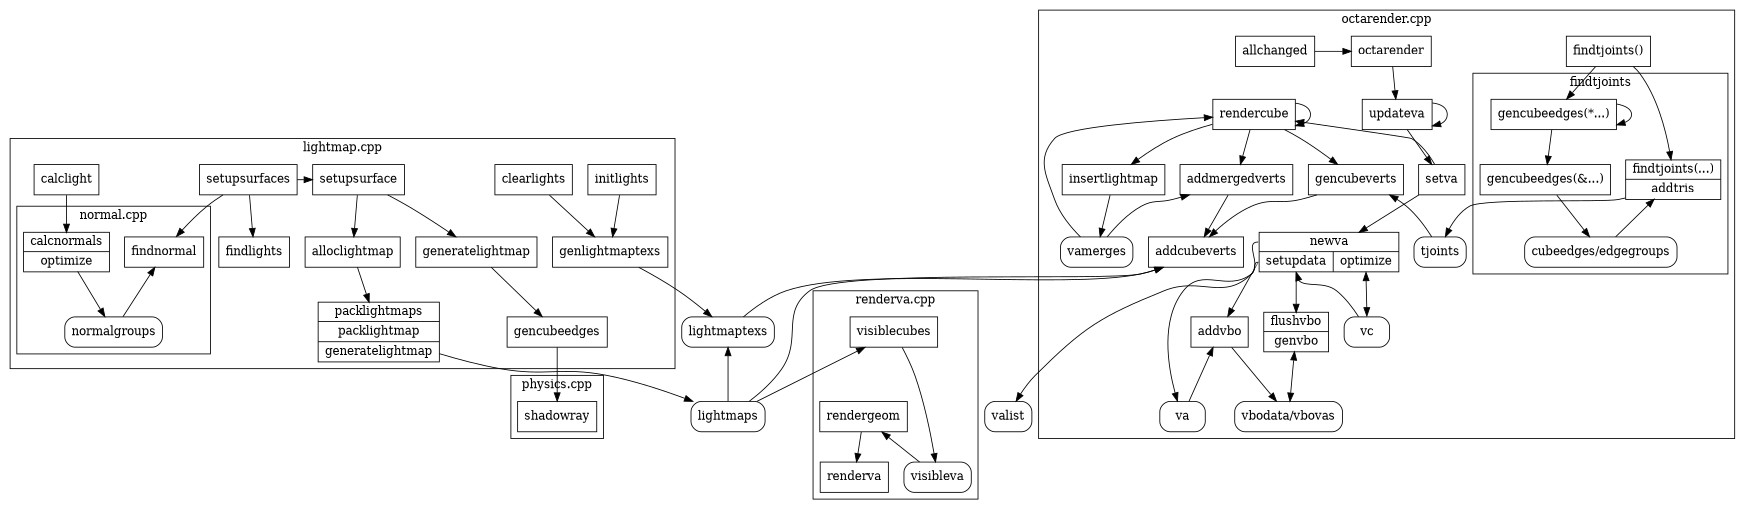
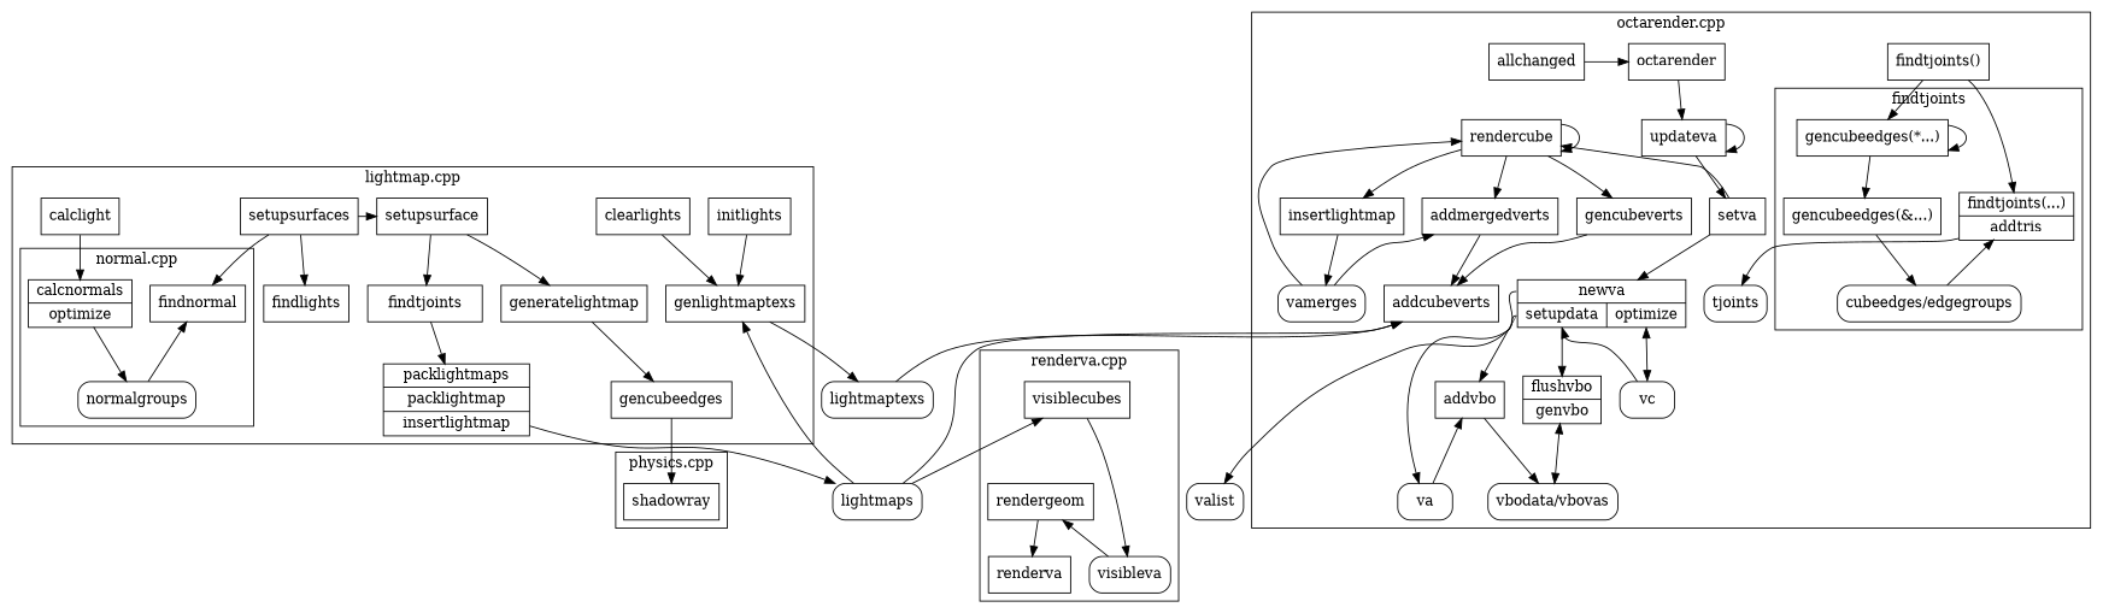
  digraph {
    newrank=true
    node [shape=rectangle]
    setupsurfaces
    setupsurface
    normalgroups [style=rounded]
    n4 [label="{calcnormals|optimize}" shape=record]
    findnormal
    calclight
    findlights
-   alloclightmap
+   alloclightmap [label=findtjoints]
    generatelightmap
-   n10 [label="{packlightmaps|packlightmap|generatelightmap}" shape=record]
+   n10 [label="{packlightmaps|packlightmap|insertlightmap}" shape=record]
    genlightmaptexs
    clearlights
    initlights
    n14 [label=gencubeedges]
    n15 [label="findtjoints()"]
    allchanged
    octarender
    n18 [label="{<newva>newva|{<setupdata>setupdata|<optimize>optimize}}" shape=record]
    va [style=rounded]
    vc [style=rounded]
    n21 [label="gencubeedges(*...)"]
    n22 [label="gencubeedges(&...)"]
    n23 [label="{findtjoints(...)|addtris}" shape=record]
    n24 [label="cubeedges/edgegroups" style=rounded]
    rendercube
    updateva
    setva
    tjoints [style=rounded]
    gencubeverts
    addcubeverts
    n31 [label="{flushvbo|genvbo}" shape=record]
    addvbo
    vamerges [style=rounded]
    n34 [label=insertlightmap]
    addmergedverts
    n36 [label="vbodata/vbovas" style=rounded]
    shadowray
    visiblecubes
    rendergeom
    renderva
    visibleva [style=rounded]
    lightmaps [style=rounded]
    lightmaptexs [style=rounded]
    valist [style=rounded]
    subgraph cluster_1 {
      label="lightmap.cpp"
      calclight
      findlights
      alloclightmap
      generatelightmap
      n10
      genlightmaptexs
      clearlights
      initlights
      n14
      subgraph sub_2 {
        label="lightmap.cpp"
        rank=same
        setupsurfaces
        setupsurface
      }
      subgraph cluster_3 {
        label="normal.cpp"
        normalgroups
        n4
        findnormal
      }
    }
    subgraph cluster_4 {
      label="octarender.cpp"
      rendercube
      updateva
      setva
      tjoints
      gencubeverts
      addcubeverts
      n31
      addvbo
      vamerges
      n34
      addmergedverts
      n36
      subgraph sub_5 {
        label="octarender.cpp"
        rank=same
        n15
        allchanged
        octarender
      }
      subgraph sub_6 {
        label="vertex collection"
        n18
        va
        vc
      }
      subgraph cluster_7 {
        label=findtjoints
        n21
        n22
        n23
        n24
      }
    }
    subgraph cluster_8 {
      label="physics.cpp"
      shadowray
    }
    subgraph cluster_9 {
      label="renderva.cpp"
      visiblecubes
      rendergeom
      renderva
      visibleva
    }
    setupsurfaces -> setupsurface
    setupsurfaces -> findnormal
    setupsurfaces -> findlights
    setupsurface -> alloclightmap
    setupsurface -> generatelightmap
    n4 -> normalgroups
    findnormal -> normalgroups [dir=back]
    calclight -> n4
    alloclightmap -> n10
    generatelightmap -> n14
    n10 -> lightmaps
-   lightmaptexs -> lightmaps [dir=back]
+   genlightmaptexs -> lightmaps [dir=back]
    genlightmaptexs -> lightmaptexs
    clearlights -> genlightmaptexs
    initlights -> genlightmaptexs
    n14 -> shadowray
    n14 -> rendergeom [style=invis]
    n15 -> n21
    n15 -> n23
    allchanged -> rendercube [style=invis]
    octarender -> allchanged [dir=back]
    octarender -> updateva
    n18 -> va [tailport=setupdata]
    n18 -> vc [dir=both headport=n tailport="optimize:s"]
    n18 -> vc [dir=back tailport=setupdata]
    n18 -> n31 [tailport=setupdata]
    n18 -> addvbo [tailport=setupdata]
    n18 -> valist [minlen=2 tailport=newva]
    n21 -> n21
    n21 -> n22
    n22 -> n24
    n23 -> n24 [dir=back]
    n23 -> tjoints
    rendercube -> rendercube
    rendercube -> setva [dir=back]
    rendercube -> gencubeverts
    rendercube -> vamerges [dir=back]
    rendercube -> n34
    rendercube -> addmergedverts
    updateva -> updateva
    updateva -> setva
    setva -> n18
-   gencubeverts -> tjoints [dir=back]
    gencubeverts -> addcubeverts
    addcubeverts -> lightmaps [dir=back]
    addcubeverts -> lightmaptexs [dir=back]
    n31 -> n36 [dir=both]
    addvbo -> va [dir=back]
    addvbo -> n36
    n34 -> vamerges
    addmergedverts -> addcubeverts
    addmergedverts -> vamerges [dir=back]
    visiblecubes -> visibleva
    visiblecubes -> lightmaps [dir=back]
    rendergeom -> renderva
    rendergeom -> visibleva [dir=back]
  }
